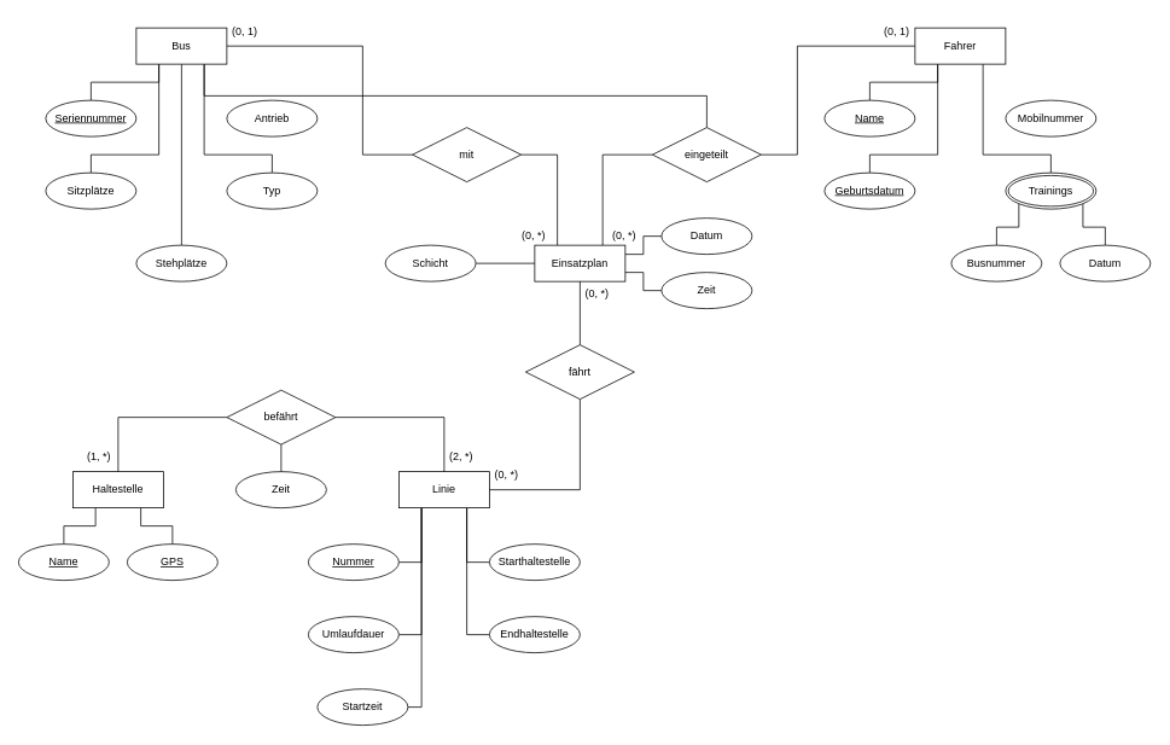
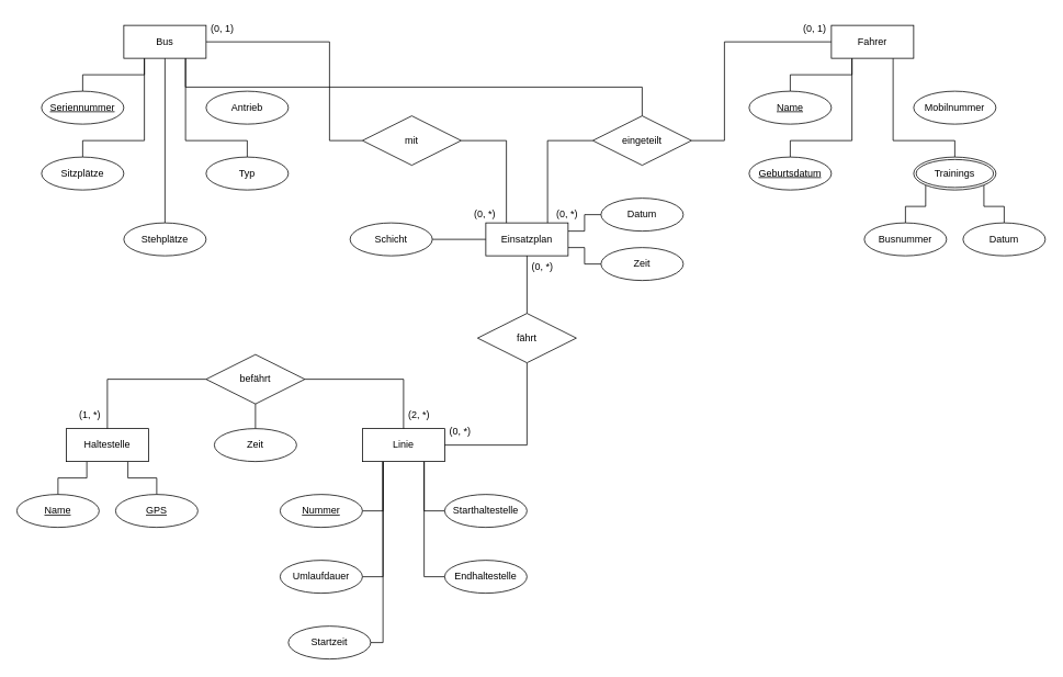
  <mxCell id="0" />
  <mxCell id="1" parent="0" />
  <mxCell id="2" style="edgeStyle=orthogonalEdgeStyle;rounded=0;orthogonalLoop=1;jettySize=auto;html=1;exitX=0.5;exitY=1;exitDx=0;exitDy=0;entryX=0.5;entryY=0;entryDx=0;entryDy=0;endArrow=none;endFill=0;" parent="1" source="8" target="11" edge="1"><mxGeometry relative="1" as="geometry" /></mxCell>
  <mxCell id="3" style="edgeStyle=orthogonalEdgeStyle;rounded=0;orthogonalLoop=1;jettySize=auto;html=1;exitX=0.25;exitY=1;exitDx=0;exitDy=0;entryX=0.5;entryY=0;entryDx=0;entryDy=0;endArrow=none;endFill=0;" parent="1" source="8" target="9" edge="1"><mxGeometry relative="1" as="geometry" /></mxCell>
  <mxCell id="4" style="edgeStyle=orthogonalEdgeStyle;rounded=0;orthogonalLoop=1;jettySize=auto;html=1;exitX=0.75;exitY=1;exitDx=0;exitDy=0;endArrow=none;endFill=0;" parent="1" source="8" target="56" edge="1"><mxGeometry relative="1" as="geometry" /></mxCell>
  <mxCell id="5" style="edgeStyle=orthogonalEdgeStyle;rounded=0;orthogonalLoop=1;jettySize=auto;html=1;exitX=0.25;exitY=1;exitDx=0;exitDy=0;entryX=0.5;entryY=0;entryDx=0;entryDy=0;endArrow=none;endFill=0;" parent="1" source="8" target="10" edge="1"><mxGeometry relative="1" as="geometry"><Array as="points"><mxPoint x="175" y="170" /><mxPoint x="100" y="170" /></Array></mxGeometry></mxCell>
  <mxCell id="6" style="edgeStyle=orthogonalEdgeStyle;rounded=0;orthogonalLoop=1;jettySize=auto;html=1;exitX=0.75;exitY=1;exitDx=0;exitDy=0;entryX=0.5;entryY=0;entryDx=0;entryDy=0;endArrow=none;endFill=0;" parent="1" source="8" target="12" edge="1"><mxGeometry relative="1" as="geometry"><Array as="points"><mxPoint x="225" y="170" /><mxPoint x="300" y="170" /></Array></mxGeometry></mxCell>
  <mxCell id="7" style="edgeStyle=orthogonalEdgeStyle;rounded=0;orthogonalLoop=1;jettySize=auto;html=1;exitX=1;exitY=0.5;exitDx=0;exitDy=0;entryX=0;entryY=0.5;entryDx=0;entryDy=0;endArrow=none;endFill=0;" parent="1" source="8" target="58" edge="1"><mxGeometry relative="1" as="geometry"><Array as="points"><mxPoint x="400" y="50" /><mxPoint x="400" y="170" /></Array></mxGeometry></mxCell>
  <mxCell id="8" value="Bus" style="whiteSpace=wrap;html=1;align=center;" parent="1" vertex="1"><mxGeometry x="150" y="30" width="100" height="40" as="geometry" /></mxCell>
  <mxCell id="9" value="Seriennummer" style="ellipse;whiteSpace=wrap;html=1;align=center;fontStyle=4;" parent="1" vertex="1"><mxGeometry x="50" y="110" width="100" height="40" as="geometry" /></mxCell>
  <mxCell id="10" value="Sitzplätze" style="ellipse;whiteSpace=wrap;html=1;align=center;" parent="1" vertex="1"><mxGeometry x="50" y="190" width="100" height="40" as="geometry" /></mxCell>
  <mxCell id="11" value="Stehplätze" style="ellipse;whiteSpace=wrap;html=1;align=center;" parent="1" vertex="1"><mxGeometry x="150" y="270" width="100" height="40" as="geometry" /></mxCell>
  <mxCell id="12" value="Typ" style="ellipse;whiteSpace=wrap;html=1;align=center;" parent="1" vertex="1"><mxGeometry x="250" y="190" width="100" height="40" as="geometry" /></mxCell>
  <mxCell id="13" value="Antrieb" style="ellipse;whiteSpace=wrap;html=1;align=center;" parent="1" vertex="1"><mxGeometry x="250" y="110" width="100" height="40" as="geometry" /></mxCell>
  <mxCell id="14" style="edgeStyle=orthogonalEdgeStyle;rounded=0;orthogonalLoop=1;jettySize=auto;html=1;exitX=0.25;exitY=1;exitDx=0;exitDy=0;endArrow=none;endFill=0;" parent="1" source="18" target="20" edge="1"><mxGeometry relative="1" as="geometry"><Array as="points"><mxPoint x="1035" y="170" /><mxPoint x="960" y="170" /></Array></mxGeometry></mxCell>
  <mxCell id="15" style="edgeStyle=orthogonalEdgeStyle;rounded=0;orthogonalLoop=1;jettySize=auto;html=1;exitX=0.25;exitY=1;exitDx=0;exitDy=0;entryX=0.5;entryY=0;entryDx=0;entryDy=0;endArrow=none;endFill=0;" parent="1" source="18" target="19" edge="1"><mxGeometry relative="1" as="geometry" /></mxCell>
  <mxCell id="16" style="edgeStyle=orthogonalEdgeStyle;rounded=0;orthogonalLoop=1;jettySize=auto;html=1;exitX=0.75;exitY=1;exitDx=0;exitDy=0;entryX=0.5;entryY=0;entryDx=0;entryDy=0;endArrow=none;endFill=0;" parent="1" source="18" target="40" edge="1"><mxGeometry relative="1" as="geometry"><Array as="points"><mxPoint x="1085" y="170" /><mxPoint x="1160" y="170" /></Array></mxGeometry></mxCell>
  <mxCell id="17" style="edgeStyle=orthogonalEdgeStyle;rounded=0;orthogonalLoop=1;jettySize=auto;html=1;exitX=0;exitY=0.5;exitDx=0;exitDy=0;entryX=1;entryY=0.5;entryDx=0;entryDy=0;endArrow=none;endFill=0;" parent="1" source="18" target="56" edge="1"><mxGeometry relative="1" as="geometry"><Array as="points"><mxPoint x="880" y="50" /><mxPoint x="880" y="170" /></Array></mxGeometry></mxCell>
  <mxCell id="18" value="Fahrer" style="whiteSpace=wrap;html=1;align=center;" parent="1" vertex="1"><mxGeometry x="1010" y="30" width="100" height="40" as="geometry" /></mxCell>
  <mxCell id="19" value="Name" style="ellipse;whiteSpace=wrap;html=1;align=center;fontStyle=4;" parent="1" vertex="1"><mxGeometry x="910" y="110" width="100" height="40" as="geometry" /></mxCell>
  <mxCell id="20" value="Geburtsdatum" style="ellipse;whiteSpace=wrap;html=1;align=center;fontStyle=4;" parent="1" vertex="1"><mxGeometry x="910" y="190" width="100" height="40" as="geometry" /></mxCell>
  <mxCell id="21" value="&lt;div&gt;Mobilnummer&lt;/div&gt;" style="ellipse;whiteSpace=wrap;html=1;align=center;" parent="1" vertex="1"><mxGeometry x="1110" y="110" width="100" height="40" as="geometry" /></mxCell>
  <mxCell id="22" style="edgeStyle=orthogonalEdgeStyle;rounded=0;orthogonalLoop=1;jettySize=auto;html=1;exitX=0.75;exitY=1;exitDx=0;exitDy=0;entryX=0.5;entryY=0;entryDx=0;entryDy=0;endArrow=none;endFill=0;" parent="1" source="24" target="26" edge="1"><mxGeometry relative="1" as="geometry" /></mxCell>
  <mxCell id="23" style="edgeStyle=orthogonalEdgeStyle;rounded=0;orthogonalLoop=1;jettySize=auto;html=1;exitX=0.25;exitY=1;exitDx=0;exitDy=0;endArrow=none;endFill=0;" parent="1" source="24" target="25" edge="1"><mxGeometry relative="1" as="geometry" /></mxCell>
  <mxCell id="24" value="Haltestelle" style="whiteSpace=wrap;html=1;align=center;" parent="1" vertex="1"><mxGeometry x="80" y="520" width="100" height="40" as="geometry" /></mxCell>
  <mxCell id="25" value="Name" style="ellipse;whiteSpace=wrap;html=1;align=center;fontStyle=4;" parent="1" vertex="1"><mxGeometry x="20" y="600" width="100" height="40" as="geometry" /></mxCell>
  <mxCell id="26" value="GPS" style="ellipse;whiteSpace=wrap;html=1;align=center;fontStyle=4;" parent="1" vertex="1"><mxGeometry x="140" y="600" width="100" height="40" as="geometry" /></mxCell>
  <mxCell id="27" style="edgeStyle=orthogonalEdgeStyle;rounded=0;orthogonalLoop=1;jettySize=auto;html=1;exitX=0.25;exitY=1;exitDx=0;exitDy=0;entryX=1;entryY=0.5;entryDx=0;entryDy=0;endArrow=none;endFill=0;" parent="1" source="32" target="33" edge="1"><mxGeometry relative="1" as="geometry" /></mxCell>
  <mxCell id="28" style="edgeStyle=orthogonalEdgeStyle;rounded=0;orthogonalLoop=1;jettySize=auto;html=1;exitX=0.25;exitY=1;exitDx=0;exitDy=0;entryX=1;entryY=0.5;entryDx=0;entryDy=0;endArrow=none;endFill=0;" parent="1" source="32" target="36" edge="1"><mxGeometry relative="1" as="geometry" /></mxCell>
  <mxCell id="29" style="edgeStyle=orthogonalEdgeStyle;rounded=0;orthogonalLoop=1;jettySize=auto;html=1;exitX=0.75;exitY=1;exitDx=0;exitDy=0;entryX=0;entryY=0.5;entryDx=0;entryDy=0;endArrow=none;endFill=0;" parent="1" source="32" target="34" edge="1"><mxGeometry relative="1" as="geometry" /></mxCell>
  <mxCell id="30" style="edgeStyle=orthogonalEdgeStyle;rounded=0;orthogonalLoop=1;jettySize=auto;html=1;exitX=0.75;exitY=1;exitDx=0;exitDy=0;entryX=0;entryY=0.5;entryDx=0;entryDy=0;endArrow=none;endFill=0;" parent="1" source="32" target="35" edge="1"><mxGeometry relative="1" as="geometry" /></mxCell>
  <mxCell id="31" style="edgeStyle=orthogonalEdgeStyle;rounded=0;orthogonalLoop=1;jettySize=auto;html=1;exitX=0.25;exitY=1;exitDx=0;exitDy=0;endArrow=none;endFill=0;entryX=1;entryY=0.5;entryDx=0;entryDy=0;" parent="1" source="32" target="37" edge="1"><mxGeometry relative="1" as="geometry"><Array as="points"><mxPoint x="465" y="780" /></Array></mxGeometry></mxCell>
  <mxCell id="32" value="Linie" style="whiteSpace=wrap;html=1;align=center;" parent="1" vertex="1"><mxGeometry x="440" y="520" width="100" height="40" as="geometry" /></mxCell>
  <mxCell id="33" value="Nummer" style="ellipse;whiteSpace=wrap;html=1;align=center;fontStyle=4;" parent="1" vertex="1"><mxGeometry x="340" y="600" width="100" height="40" as="geometry" /></mxCell>
  <mxCell id="34" value="Starthaltestelle" style="ellipse;whiteSpace=wrap;html=1;align=center;" parent="1" vertex="1"><mxGeometry x="540" y="600" width="100" height="40" as="geometry" /></mxCell>
  <mxCell id="35" value="Endhaltestelle" style="ellipse;whiteSpace=wrap;html=1;align=center;" parent="1" vertex="1"><mxGeometry x="540" y="680" width="100" height="40" as="geometry" /></mxCell>
  <mxCell id="36" value="Umlaufdauer" style="ellipse;whiteSpace=wrap;html=1;align=center;" parent="1" vertex="1"><mxGeometry x="340" y="680" width="100" height="40" as="geometry" /></mxCell>
  <mxCell id="37" value="Startzeit" style="ellipse;whiteSpace=wrap;html=1;align=center;" parent="1" vertex="1"><mxGeometry x="350" y="760" width="100" height="40" as="geometry" /></mxCell>
  <mxCell id="38" style="edgeStyle=orthogonalEdgeStyle;rounded=0;orthogonalLoop=1;jettySize=auto;html=1;exitX=0;exitY=1;exitDx=0;exitDy=0;entryX=0.5;entryY=0;entryDx=0;entryDy=0;endArrow=none;endFill=0;" parent="1" source="40" target="41" edge="1"><mxGeometry relative="1" as="geometry" /></mxCell>
  <mxCell id="39" style="edgeStyle=orthogonalEdgeStyle;rounded=0;orthogonalLoop=1;jettySize=auto;html=1;exitX=1;exitY=1;exitDx=0;exitDy=0;entryX=0.5;entryY=0;entryDx=0;entryDy=0;endArrow=none;endFill=0;" parent="1" source="40" target="42" edge="1"><mxGeometry relative="1" as="geometry" /></mxCell>
  <mxCell id="40" value="Trainings" style="ellipse;shape=doubleEllipse;margin=3;whiteSpace=wrap;html=1;align=center;" parent="1" vertex="1"><mxGeometry x="1110" y="190" width="100" height="40" as="geometry" /></mxCell>
  <mxCell id="41" value="Busnummer" style="ellipse;whiteSpace=wrap;html=1;align=center;" parent="1" vertex="1"><mxGeometry x="1050" y="270" width="100" height="40" as="geometry" /></mxCell>
  <mxCell id="42" value="Datum" style="ellipse;whiteSpace=wrap;html=1;align=center;" parent="1" vertex="1"><mxGeometry x="1170" y="270" width="100" height="40" as="geometry" /></mxCell>
  <mxCell id="43" style="edgeStyle=orthogonalEdgeStyle;rounded=0;orthogonalLoop=1;jettySize=auto;html=1;exitX=1;exitY=0.5;exitDx=0;exitDy=0;endArrow=none;endFill=0;" parent="1" source="46" target="32" edge="1"><mxGeometry relative="1" as="geometry" /></mxCell>
  <mxCell id="44" style="edgeStyle=orthogonalEdgeStyle;rounded=0;orthogonalLoop=1;jettySize=auto;html=1;exitX=0;exitY=0.5;exitDx=0;exitDy=0;endArrow=none;endFill=0;" parent="1" source="46" target="24" edge="1"><mxGeometry relative="1" as="geometry" /></mxCell>
  <mxCell id="45" style="edgeStyle=orthogonalEdgeStyle;rounded=0;orthogonalLoop=1;jettySize=auto;html=1;exitX=0.5;exitY=1;exitDx=0;exitDy=0;entryX=0.5;entryY=0;entryDx=0;entryDy=0;endArrow=none;endFill=0;" parent="1" source="46" target="47" edge="1"><mxGeometry relative="1" as="geometry" /></mxCell>
  <mxCell id="46" value="befährt" style="shape=rhombus;perimeter=rhombusPerimeter;whiteSpace=wrap;html=1;align=center;" parent="1" vertex="1"><mxGeometry x="250" y="430" width="120" height="60" as="geometry" /></mxCell>
  <mxCell id="47" value="Zeit" style="ellipse;whiteSpace=wrap;html=1;align=center;" parent="1" vertex="1"><mxGeometry x="260" y="520" width="100" height="40" as="geometry" /></mxCell>
  <mxCell id="48" style="edgeStyle=orthogonalEdgeStyle;rounded=0;orthogonalLoop=1;jettySize=auto;html=1;exitX=0;exitY=0.5;exitDx=0;exitDy=0;entryX=1;entryY=0.5;entryDx=0;entryDy=0;endArrow=none;endFill=0;" parent="1" source="51" target="59" edge="1"><mxGeometry relative="1" as="geometry" /></mxCell>
  <mxCell id="49" style="edgeStyle=orthogonalEdgeStyle;rounded=0;orthogonalLoop=1;jettySize=auto;html=1;exitX=1;exitY=0.25;exitDx=0;exitDy=0;entryX=0;entryY=0.5;entryDx=0;entryDy=0;endArrow=none;endFill=0;" parent="1" source="51" target="60" edge="1"><mxGeometry relative="1" as="geometry" /></mxCell>
  <mxCell id="50" style="edgeStyle=orthogonalEdgeStyle;rounded=0;orthogonalLoop=1;jettySize=auto;html=1;exitX=1;exitY=0.75;exitDx=0;exitDy=0;entryX=0;entryY=0.5;entryDx=0;entryDy=0;endArrow=none;endFill=0;" parent="1" source="51" target="61" edge="1"><mxGeometry relative="1" as="geometry" /></mxCell>
  <mxCell id="51" value="Einsatzplan" style="whiteSpace=wrap;html=1;align=center;" parent="1" vertex="1"><mxGeometry x="590" y="270" width="100" height="40" as="geometry" /></mxCell>
  <mxCell id="52" style="edgeStyle=orthogonalEdgeStyle;rounded=0;orthogonalLoop=1;jettySize=auto;html=1;exitX=0.5;exitY=0;exitDx=0;exitDy=0;entryX=0.5;entryY=1;entryDx=0;entryDy=0;endArrow=none;endFill=0;" parent="1" source="54" target="51" edge="1"><mxGeometry relative="1" as="geometry" /></mxCell>
  <mxCell id="53" style="edgeStyle=orthogonalEdgeStyle;rounded=0;orthogonalLoop=1;jettySize=auto;html=1;exitX=0.5;exitY=1;exitDx=0;exitDy=0;entryX=1;entryY=0.5;entryDx=0;entryDy=0;endArrow=none;endFill=0;" parent="1" source="54" target="32" edge="1"><mxGeometry relative="1" as="geometry" /></mxCell>
  <mxCell id="54" value="fährt" style="shape=rhombus;perimeter=rhombusPerimeter;whiteSpace=wrap;html=1;align=center;" parent="1" vertex="1"><mxGeometry x="580" y="380" width="120" height="60" as="geometry" /></mxCell>
  <mxCell id="55" style="edgeStyle=orthogonalEdgeStyle;rounded=0;orthogonalLoop=1;jettySize=auto;html=1;exitX=0;exitY=0.5;exitDx=0;exitDy=0;entryX=0.75;entryY=0;entryDx=0;entryDy=0;endArrow=none;endFill=0;" parent="1" source="56" target="51" edge="1"><mxGeometry relative="1" as="geometry" /></mxCell>
  <mxCell id="56" value="eingeteilt" style="shape=rhombus;perimeter=rhombusPerimeter;whiteSpace=wrap;html=1;align=center;" parent="1" vertex="1"><mxGeometry x="720" y="140" width="120" height="60" as="geometry" /></mxCell>
  <mxCell id="57" style="edgeStyle=orthogonalEdgeStyle;rounded=0;orthogonalLoop=1;jettySize=auto;html=1;exitX=1;exitY=0.5;exitDx=0;exitDy=0;entryX=0.25;entryY=0;entryDx=0;entryDy=0;endArrow=none;endFill=0;" parent="1" source="58" target="51" edge="1"><mxGeometry relative="1" as="geometry" /></mxCell>
- <mxCell id="58" value="mit" style="shape=rhombus;perimeter=rhombusPerimeter;whiteSpace=wrap;html=1;align=center;" parent="1" vertex="1"><mxGeometry x="455" y="140" width="120" height="60" as="geometry" /></mxCell>
+ <mxCell id="58" value="mit" style="shape=rhombus;perimeter=rhombusPerimeter;whiteSpace=wrap;html=1;align=center;" parent="1" vertex="1"><mxGeometry x="440" y="140" width="120" height="60" as="geometry" /></mxCell>
  <mxCell id="59" value="Schicht" style="ellipse;whiteSpace=wrap;html=1;align=center;" parent="1" vertex="1"><mxGeometry x="425" y="270" width="100" height="40" as="geometry" /></mxCell>
  <mxCell id="60" value="Datum" style="ellipse;whiteSpace=wrap;html=1;align=center;" parent="1" vertex="1"><mxGeometry x="730" y="240" width="100" height="40" as="geometry" /></mxCell>
  <mxCell id="61" value="Zeit" style="ellipse;whiteSpace=wrap;html=1;align=center;" parent="1" vertex="1"><mxGeometry x="730" y="300" width="100" height="40" as="geometry" /></mxCell>
  <mxCell id="62" value="(0, 1)" style="text;strokeColor=none;fillColor=none;spacingLeft=4;spacingRight=4;overflow=hidden;rotatable=0;points=[[0,0.5],[1,0.5]];portConstraint=eastwest;fontSize=12;whiteSpace=wrap;html=1;" vertex="1" parent="1"><mxGeometry x="970" y="20" width="40" height="30" as="geometry" /></mxCell>
  <mxCell id="63" value="(0, *)" style="text;strokeColor=none;fillColor=none;spacingLeft=4;spacingRight=4;overflow=hidden;rotatable=0;points=[[0,0.5],[1,0.5]];portConstraint=eastwest;fontSize=12;whiteSpace=wrap;html=1;" vertex="1" parent="1"><mxGeometry x="670" y="245" width="40" height="30" as="geometry" /></mxCell>
  <mxCell id="64" value="(0, 1)" style="text;strokeColor=none;fillColor=none;spacingLeft=4;spacingRight=4;overflow=hidden;rotatable=0;points=[[0,0.5],[1,0.5]];portConstraint=eastwest;fontSize=12;whiteSpace=wrap;html=1;" vertex="1" parent="1"><mxGeometry x="250" y="20" width="40" height="30" as="geometry" /></mxCell>
  <mxCell id="65" value="(0, *)" style="text;strokeColor=none;fillColor=none;spacingLeft=4;spacingRight=4;overflow=hidden;rotatable=0;points=[[0,0.5],[1,0.5]];portConstraint=eastwest;fontSize=12;whiteSpace=wrap;html=1;" vertex="1" parent="1"><mxGeometry x="570" y="245" width="40" height="30" as="geometry" /></mxCell>
  <mxCell id="66" value="(2, *)" style="text;strokeColor=none;fillColor=none;spacingLeft=4;spacingRight=4;overflow=hidden;rotatable=0;points=[[0,0.5],[1,0.5]];portConstraint=eastwest;fontSize=12;whiteSpace=wrap;html=1;" vertex="1" parent="1"><mxGeometry x="490" y="490" width="40" height="30" as="geometry" /></mxCell>
  <mxCell id="67" value="(1, *)" style="text;strokeColor=none;fillColor=none;spacingLeft=4;spacingRight=4;overflow=hidden;rotatable=0;points=[[0,0.5],[1,0.5]];portConstraint=eastwest;fontSize=12;whiteSpace=wrap;html=1;" vertex="1" parent="1"><mxGeometry x="90" y="490" width="40" height="30" as="geometry" /></mxCell>
  <mxCell id="68" value="(0, *)" style="text;strokeColor=none;fillColor=none;spacingLeft=4;spacingRight=4;overflow=hidden;rotatable=0;points=[[0,0.5],[1,0.5]];portConstraint=eastwest;fontSize=12;whiteSpace=wrap;html=1;" vertex="1" parent="1"><mxGeometry x="640" y="310" width="40" height="30" as="geometry" /></mxCell>
  <mxCell id="69" value="(0, *)" style="text;strokeColor=none;fillColor=none;spacingLeft=4;spacingRight=4;overflow=hidden;rotatable=0;points=[[0,0.5],[1,0.5]];portConstraint=eastwest;fontSize=12;whiteSpace=wrap;html=1;" vertex="1" parent="1"><mxGeometry x="540" y="510" width="40" height="30" as="geometry" /></mxCell>
